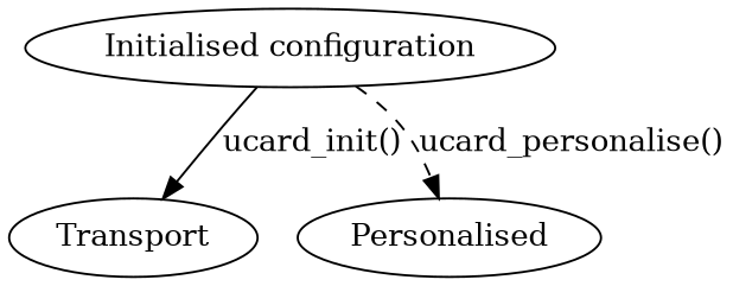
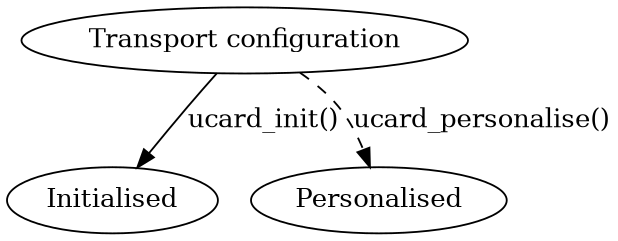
  digraph {
-   n1 [label="Initialised configuration"]
-   n2 [label=Transport]
+   n1 [label="Transport configuration"]
+   n2 [label=Initialised]
    n3 [label=Personalised]
    n1 -> n2 [label="ucard_init()" style=solid texlbl="\texttt{ucard\_init()}"]
    n1 -> n3 [label="ucard_personalise()" style=dashed texlbl="\texttt{ucard\_personalise()}"]
  }
